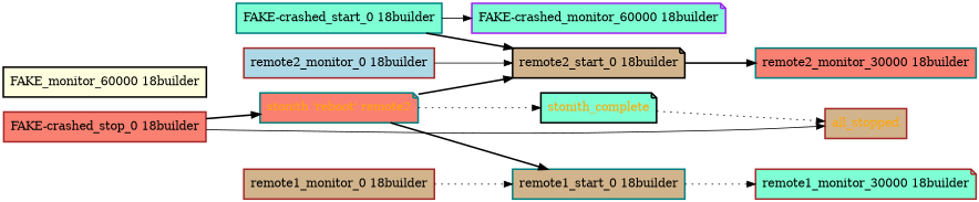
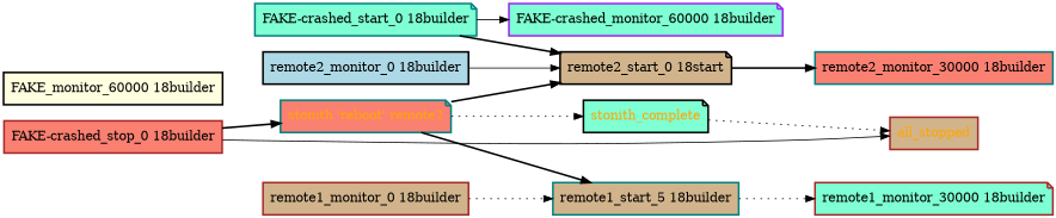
  digraph {
    rankdir=LR
    node [color=teal fillcolor=aquamarine fontcolor=black shape=box style="bold,filled"]
    edge [style=bold]
    "FAKE-crashed_monitor_60000 18builder" [color=purple shape=note]
-   "FAKE-crashed_start_0 18builder"
-   "remote2_start_0 18builder" [color=black fillcolor=tan shape=note]
+   "FAKE-crashed_start_0 18builder" [shape=note]
+   "remote2_start_0 18builder" [color=black fillcolor=tan shape=note label="remote2_start_0 18start"]
    "remote2_monitor_30000 18builder" [fillcolor=salmon]
    "FAKE-crashed_stop_0 18builder" [color=brown fillcolor=salmon]
    all_stopped [color=brown fillcolor=tan fontcolor=orange]
    "stonith 'reboot' remote2" [fillcolor=salmon fontcolor=orange shape=note]
-   "remote1_start_0 18builder" [fillcolor=tan]
+   "remote1_start_0 18builder" [fillcolor=tan label="remote1_start_5 18builder"]
    stonith_complete [color=black fontcolor=orange shape=note]
    "remote1_monitor_30000 18builder" [color=brown shape=note]
    "FAKE_monitor_60000 18builder" [color=black fillcolor=lightyellow]
    "remote1_monitor_0 18builder" [color=brown fillcolor=tan]
-   "remote2_monitor_0 18builder" [color=brown fillcolor=lightblue]
+   "remote2_monitor_0 18builder" [color=black fillcolor=lightblue]
    "FAKE-crashed_start_0 18builder" -> "FAKE-crashed_monitor_60000 18builder" [style=solid]
    "FAKE-crashed_start_0 18builder" -> "remote2_start_0 18builder"
    "remote2_start_0 18builder" -> "remote2_monitor_30000 18builder"
    "FAKE-crashed_stop_0 18builder" -> all_stopped [style=solid]
    "FAKE-crashed_stop_0 18builder" -> "stonith 'reboot' remote2"
    "stonith 'reboot' remote2" -> "remote2_start_0 18builder"
    "stonith 'reboot' remote2" -> "remote1_start_0 18builder"
    "stonith 'reboot' remote2" -> stonith_complete [style=dotted]
    "remote1_start_0 18builder" -> "remote1_monitor_30000 18builder" [style=dotted]
    stonith_complete -> all_stopped [style=dotted]
    "remote1_monitor_0 18builder" -> "remote1_start_0 18builder" [style=dotted]
    "remote2_monitor_0 18builder" -> "remote2_start_0 18builder" [style=solid]
  }
